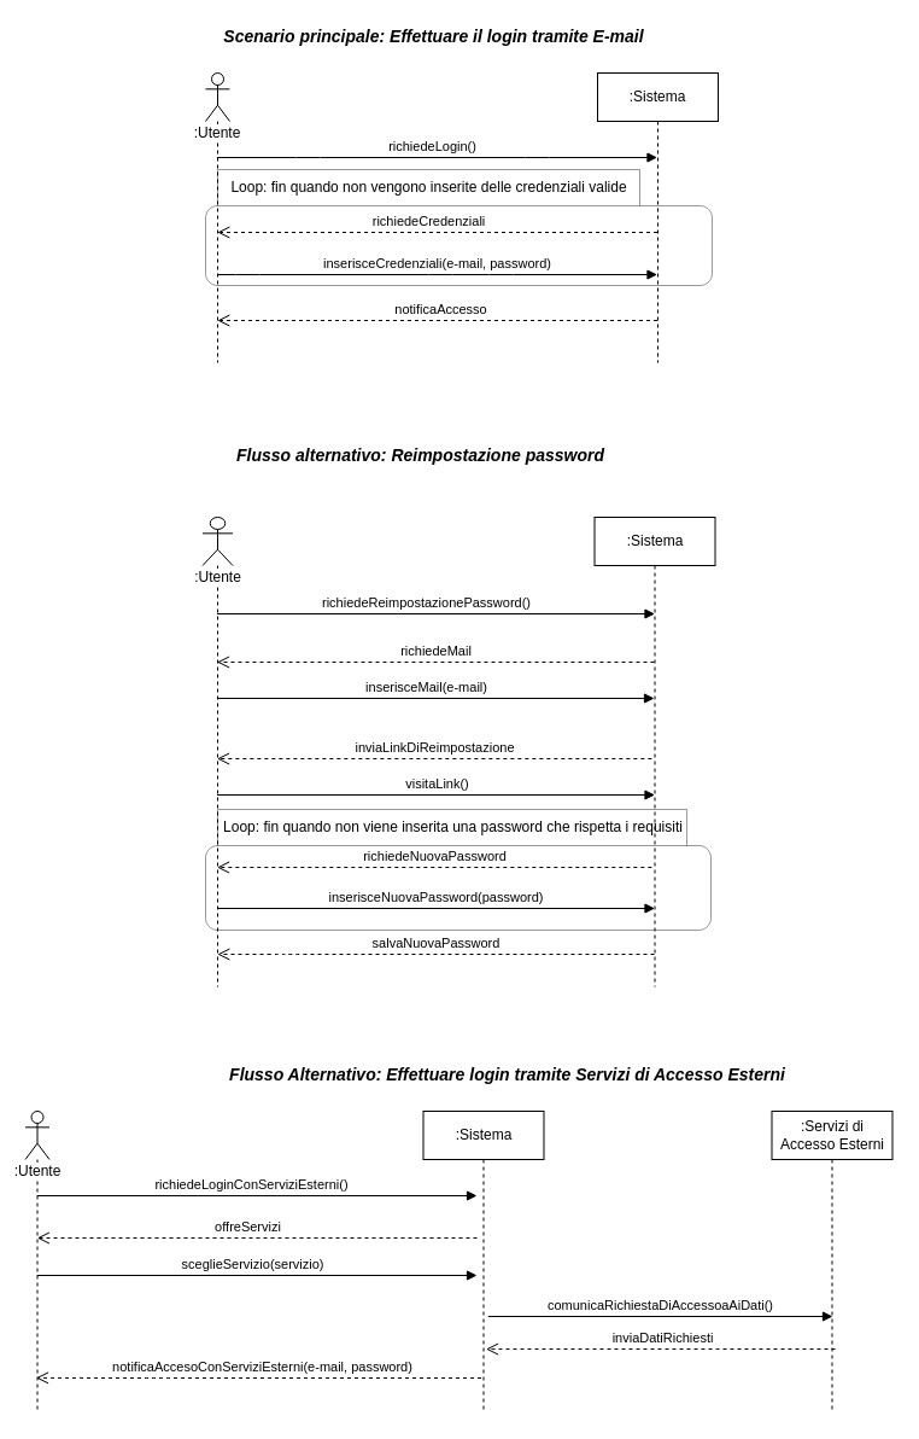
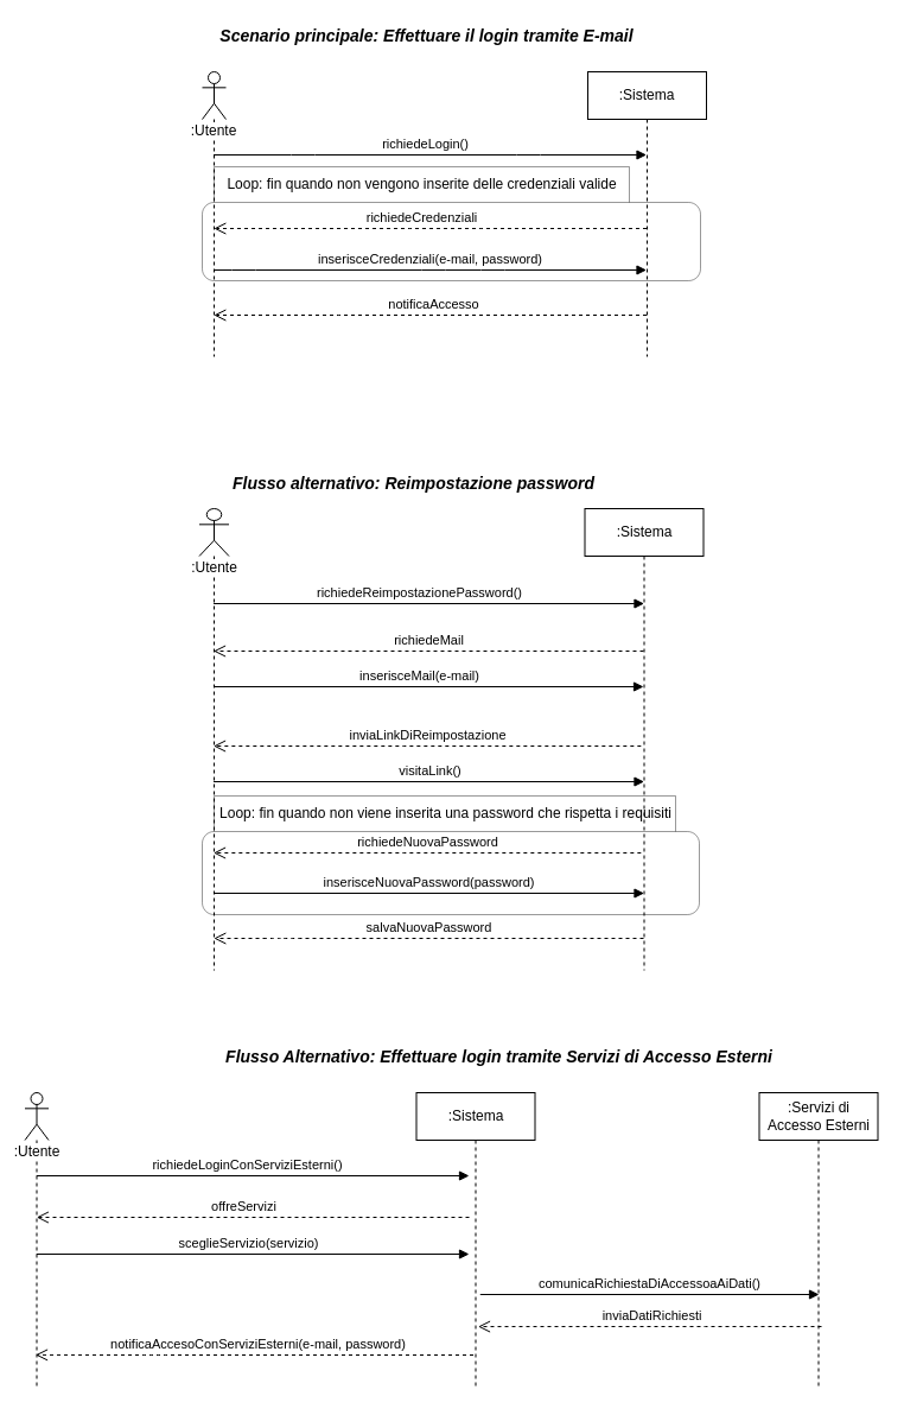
  <mxCell id="0" />
  <mxCell id="1" parent="0" />
  <mxCell id="2" value=":Utente&lt;br&gt;" style="shape=umlLifeline;participant=umlActor;perimeter=lifelinePerimeter;whiteSpace=wrap;html=1;container=1;collapsible=0;recursiveResize=0;verticalAlign=top;spacingTop=36;labelBackgroundColor=#ffffff;outlineConnect=0;" parent="1" vertex="1"><mxGeometry x="170" y="60" width="20" height="240" as="geometry" /></mxCell>
  <mxCell id="3" value=":Sistema" style="shape=umlLifeline;perimeter=lifelinePerimeter;whiteSpace=wrap;html=1;container=1;collapsible=0;recursiveResize=0;outlineConnect=0;" parent="1" vertex="1"><mxGeometry x="495" y="60" width="100" height="240" as="geometry" /></mxCell>
  <mxCell id="4" value="&lt;b&gt;&lt;i&gt;&lt;font style=&quot;font-size: 14px&quot;&gt;Scenario principale: Effettuare il login tramite E-mail&lt;/font&gt;&lt;/i&gt;&lt;/b&gt;" style="text;html=1;align=center;verticalAlign=middle;resizable=0;points=[];;autosize=1;" parent="1" vertex="1"><mxGeometry x="179" y="20" width="360" height="20" as="geometry" /></mxCell>
  <mxCell id="5" value="inserisceCredenziali(e-mail, password)" style="html=1;verticalAlign=bottom;endArrow=block;" parent="1" edge="1"><mxGeometry width="80" relative="1" as="geometry"><mxPoint x="179.81" y="227" as="sourcePoint" /><mxPoint x="544.5" y="227" as="targetPoint" /><Array as="points"><mxPoint x="205" y="227" /><mxPoint x="365" y="227" /><mxPoint x="415" y="227" /></Array></mxGeometry></mxCell>
  <mxCell id="6" value="notificaAccesso" style="html=1;verticalAlign=bottom;endArrow=open;dashed=1;endSize=8;" parent="1" edge="1"><mxGeometry x="0.259" y="-50" relative="1" as="geometry"><mxPoint x="544.5" y="265" as="sourcePoint" /><mxPoint x="179.81" y="265" as="targetPoint" /><Array as="points"><mxPoint x="375" y="265" /><mxPoint x="275" y="265" /></Array><mxPoint x="50" y="50" as="offset" /></mxGeometry></mxCell>
  <mxCell id="7" value=":Utente" style="shape=umlLifeline;participant=umlActor;perimeter=lifelinePerimeter;whiteSpace=wrap;html=1;container=1;collapsible=0;recursiveResize=0;verticalAlign=top;spacingTop=36;labelBackgroundColor=#ffffff;outlineConnect=0;strokeWidth=1;align=center;" parent="1" vertex="1"><mxGeometry x="167.5" y="428" width="25" height="389" as="geometry" /></mxCell>
  <mxCell id="8" value=":Sistema" style="shape=umlLifeline;perimeter=lifelinePerimeter;whiteSpace=wrap;html=1;container=1;collapsible=0;recursiveResize=0;outlineConnect=0;strokeWidth=1;align=center;" parent="1" vertex="1"><mxGeometry x="492.5" y="428" width="100" height="389" as="geometry" /></mxCell>
- <mxCell id="9" value="&lt;font style=&quot;font-size: 14px&quot;&gt;&lt;i&gt;&lt;b&gt;Flusso alternativo: Reimpostazione password&lt;/b&gt;&lt;/i&gt;&lt;/font&gt;" style="text;html=1;align=center;verticalAlign=middle;resizable=0;points=[];;autosize=1;" parent="1" vertex="1"><mxGeometry x="187.5" y="367" width="320" height="20" as="geometry" /></mxCell>
+ <mxCell id="9" value="&lt;font style=&quot;font-size: 14px&quot;&gt;&lt;i&gt;&lt;b&gt;Flusso alternativo: Reimpostazione password&lt;/b&gt;&lt;/i&gt;&lt;/font&gt;" style="text;html=1;align=center;verticalAlign=middle;resizable=0;points=[];;autosize=1;" parent="1" vertex="1"><mxGeometry x="187.5" y="397" width="320" height="20" as="geometry" /></mxCell>
  <mxCell id="10" value="richiedeReimpostazionePassword()" style="html=1;verticalAlign=bottom;endArrow=block;" parent="1" source="7" edge="1"><mxGeometry x="-0.048" width="80" relative="1" as="geometry"><mxPoint x="182.5" y="508" as="sourcePoint" /><mxPoint x="542.5" y="508" as="targetPoint" /><mxPoint as="offset" /></mxGeometry></mxCell>
  <mxCell id="11" value="richiedeMail" style="html=1;verticalAlign=bottom;endArrow=open;dashed=1;endSize=8;" parent="1" source="8" target="7" edge="1"><mxGeometry relative="1" as="geometry"><mxPoint x="402.5" y="548" as="sourcePoint" /><mxPoint x="322.5" y="548" as="targetPoint" /><Array as="points"><mxPoint x="332.5" y="548" /></Array></mxGeometry></mxCell>
  <mxCell id="12" value="inserisceNuovaPassword(password)" style="html=1;verticalAlign=bottom;endArrow=block;" parent="1" edge="1"><mxGeometry width="80" relative="1" as="geometry"><mxPoint x="179.81" y="752" as="sourcePoint" /><mxPoint x="542.5" y="752" as="targetPoint" /><Array as="points"><mxPoint x="372.5" y="752" /></Array></mxGeometry></mxCell>
  <mxCell id="13" value="inviaLinkDiReimpostazione" style="html=1;verticalAlign=bottom;endArrow=open;dashed=1;endSize=8;" parent="1" target="7" edge="1"><mxGeometry relative="1" as="geometry"><mxPoint x="539.84" y="628" as="sourcePoint" /><mxPoint x="175.15" y="628" as="targetPoint" /><Array as="points"><mxPoint x="330.34" y="628" /></Array></mxGeometry></mxCell>
  <mxCell id="14" value="visitaLink()" style="html=1;verticalAlign=bottom;endArrow=block;" parent="1" source="7" edge="1"><mxGeometry width="80" relative="1" as="geometry"><mxPoint x="302.5" y="678" as="sourcePoint" /><mxPoint x="542.5" y="658" as="targetPoint" /><Array as="points"><mxPoint x="372.5" y="658" /></Array></mxGeometry></mxCell>
  <mxCell id="15" value="richiedeNuovaPassword" style="html=1;verticalAlign=bottom;endArrow=open;dashed=1;endSize=8;" parent="1" target="7" edge="1"><mxGeometry relative="1" as="geometry"><mxPoint x="539.84" y="718" as="sourcePoint" /><mxPoint x="175.15" y="718" as="targetPoint" /><Array as="points"><mxPoint x="330.34" y="718" /></Array></mxGeometry></mxCell>
  <mxCell id="16" value="inserisceMail(e-mail)" style="html=1;verticalAlign=bottom;endArrow=block;" parent="1" source="7" target="8" edge="1"><mxGeometry x="0.727" y="-140" width="80" relative="1" as="geometry"><mxPoint x="182.5" y="578" as="sourcePoint" /><mxPoint x="547.19" y="578" as="targetPoint" /><Array as="points"><mxPoint x="492.5" y="578" /></Array><mxPoint x="-140" y="-140" as="offset" /></mxGeometry></mxCell>
  <mxCell id="17" value="salvaNuovaPassword" style="html=1;verticalAlign=bottom;endArrow=open;dashed=1;endSize=8;" parent="1" edge="1"><mxGeometry relative="1" as="geometry"><mxPoint x="542" y="790" as="sourcePoint" /><mxPoint x="179.81" y="790" as="targetPoint" /><Array as="points"><mxPoint x="372.5" y="790" /><mxPoint x="242.5" y="790" /><mxPoint x="232.5" y="790" /></Array></mxGeometry></mxCell>
  <mxCell id="18" value="richiedeCredenziali" style="html=1;verticalAlign=bottom;endArrow=open;dashed=1;endSize=8;" parent="1" edge="1"><mxGeometry x="0.04" relative="1" as="geometry"><mxPoint x="544.5" y="192" as="sourcePoint" /><mxPoint x="179.81" y="192" as="targetPoint" /><Array as="points"><mxPoint x="395" y="192" /><mxPoint x="355" y="192" /></Array><mxPoint as="offset" /></mxGeometry></mxCell>
  <mxCell id="19" value="richiedeLogin()" style="html=1;verticalAlign=bottom;endArrow=block;" parent="1" source="2" target="3" edge="1"><mxGeometry x="-0.026" width="80" relative="1" as="geometry"><mxPoint x="175" y="120" as="sourcePoint" /><mxPoint x="335" y="120" as="targetPoint" /><Array as="points"><mxPoint x="255" y="130" /><mxPoint x="445" y="130" /></Array><mxPoint as="offset" /></mxGeometry></mxCell>
  <mxCell id="20" value="Loop: fin quando non vengono inserite delle credenziali valide" style="shape=folder;align=center;verticalAlign=middle;fontStyle=0;tabWidth=360;tabHeight=30;tabPosition=left;html=1;boundedLbl=1;labelInHeader=1;rounded=1;absoluteArcSize=1;arcSize=10;opacity=40;fillColor=none;" parent="1" vertex="1"><mxGeometry x="170" y="140" width="420" height="96" as="geometry" /></mxCell>
  <mxCell id="21" value="&lt;b&gt;&lt;i&gt;&lt;font style=&quot;font-size: 14px&quot;&gt;Flusso Alternativo: Effettuare login tramite Servizi di Accesso Esterni&lt;/font&gt;&lt;/i&gt;&lt;/b&gt;" style="text;html=1;align=center;verticalAlign=middle;resizable=0;points=[];;autosize=1;" parent="1" vertex="1"><mxGeometry x="179.5" y="880" width="480" height="20" as="geometry" /></mxCell>
  <mxCell id="22" value="sceglieServizio(servizio)" style="html=1;verticalAlign=bottom;endArrow=block;" parent="1" edge="1"><mxGeometry x="-0.02" width="80" relative="1" as="geometry"><mxPoint x="30.31" y="1056" as="sourcePoint" /><mxPoint x="395" y="1056" as="targetPoint" /><Array as="points"><mxPoint x="55.5" y="1056" /><mxPoint x="215.5" y="1056" /><mxPoint x="265.5" y="1056" /></Array><mxPoint as="offset" /></mxGeometry></mxCell>
  <mxCell id="23" value="offreServizi" style="html=1;verticalAlign=bottom;endArrow=open;dashed=1;endSize=8;" parent="1" edge="1"><mxGeometry x="0.04" relative="1" as="geometry"><mxPoint x="395" y="1025" as="sourcePoint" /><mxPoint x="30.31" y="1025" as="targetPoint" /><Array as="points"><mxPoint x="245.5" y="1025" /><mxPoint x="205.5" y="1025" /></Array><mxPoint as="offset" /></mxGeometry></mxCell>
  <mxCell id="24" value="richiedeLoginConServiziEsterni()" style="html=1;verticalAlign=bottom;endArrow=block;" parent="1" edge="1"><mxGeometry x="-0.026" width="80" relative="1" as="geometry"><mxPoint x="30.31" y="990" as="sourcePoint" /><mxPoint x="395" y="990" as="targetPoint" /><Array as="points"><mxPoint x="105.5" y="990" /><mxPoint x="295.5" y="990" /></Array><mxPoint as="offset" /></mxGeometry></mxCell>
  <mxCell id="25" value=":Utente&lt;br&gt;" style="shape=umlLifeline;participant=umlActor;perimeter=lifelinePerimeter;whiteSpace=wrap;html=1;container=1;collapsible=0;recursiveResize=0;verticalAlign=top;spacingTop=36;labelBackgroundColor=#ffffff;outlineConnect=0;" parent="1" vertex="1"><mxGeometry x="20.5" y="920" width="20" height="250" as="geometry" /></mxCell>
  <mxCell id="26" value=":Sistema" style="shape=umlLifeline;perimeter=lifelinePerimeter;whiteSpace=wrap;html=1;container=1;collapsible=0;recursiveResize=0;outlineConnect=0;" parent="1" vertex="1"><mxGeometry x="350.5" y="920" width="100" height="250" as="geometry" /></mxCell>
  <mxCell id="27" value="Loop: fin quando non viene inserita una password che rispetta i requisiti" style="shape=folder;align=center;verticalAlign=middle;fontStyle=0;tabWidth=399;tabHeight=30;tabPosition=left;html=1;boundedLbl=1;labelInHeader=1;rounded=1;absoluteArcSize=1;arcSize=10;opacity=40;fillColor=none;" parent="1" vertex="1"><mxGeometry x="170" y="670" width="419" height="100" as="geometry" /></mxCell>
  <mxCell id="28" value=":Servizi di Accesso Esterni" style="shape=umlLifeline;perimeter=lifelinePerimeter;whiteSpace=wrap;html=1;container=1;collapsible=0;recursiveResize=0;outlineConnect=0;" parent="1" vertex="1"><mxGeometry x="639.5" y="920" width="100" height="250" as="geometry" /></mxCell>
  <mxCell id="29" value="inviaDatiRichiesti" style="html=1;verticalAlign=bottom;endArrow=open;dashed=1;endSize=8;entryX=0.49;entryY=0.882;entryDx=0;entryDy=0;entryPerimeter=0;" parent="1" edge="1"><mxGeometry x="-0.013" relative="1" as="geometry"><mxPoint x="692" y="1117" as="sourcePoint" /><mxPoint x="402.5" y="1117.06" as="targetPoint" /><Array as="points"><mxPoint x="604" y="1117" /><mxPoint x="504" y="1117" /></Array><mxPoint as="offset" /></mxGeometry></mxCell>
  <mxCell id="30" value="comunicaRichiestaDiAccessoaAiDati()" style="html=1;verticalAlign=bottom;endArrow=block;" parent="1" edge="1"><mxGeometry width="80" relative="1" as="geometry"><mxPoint x="404.31" y="1090" as="sourcePoint" /><mxPoint x="690" y="1090" as="targetPoint" /><Array as="points"><mxPoint x="510.5" y="1090" /><mxPoint x="560.5" y="1090" /></Array></mxGeometry></mxCell>
  <mxCell id="31" value="notificaAccesoConServiziEsterni(e-mail, password)" style="html=1;verticalAlign=bottom;endArrow=open;dashed=1;endSize=8;entryX=0.45;entryY=0.914;entryDx=0;entryDy=0;entryPerimeter=0;" parent="1" edge="1"><mxGeometry x="0.259" y="-50" relative="1" as="geometry"><mxPoint x="398.5" y="1141" as="sourcePoint" /><mxPoint x="29.5" y="1140.9" as="targetPoint" /><Array as="points"><mxPoint x="229" y="1141" /><mxPoint x="129" y="1141" /></Array><mxPoint x="50" y="50" as="offset" /></mxGeometry></mxCell>
